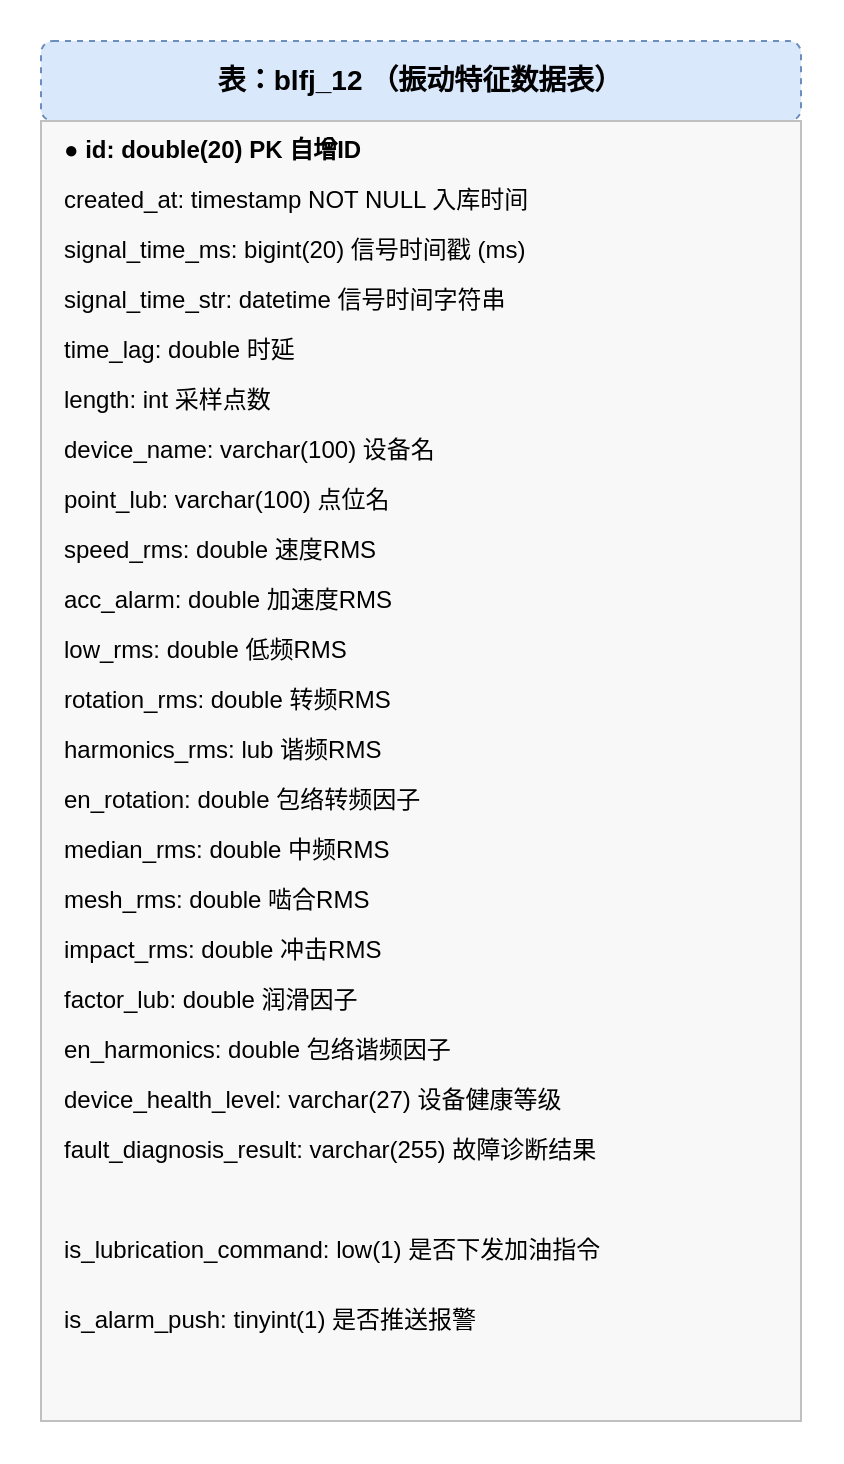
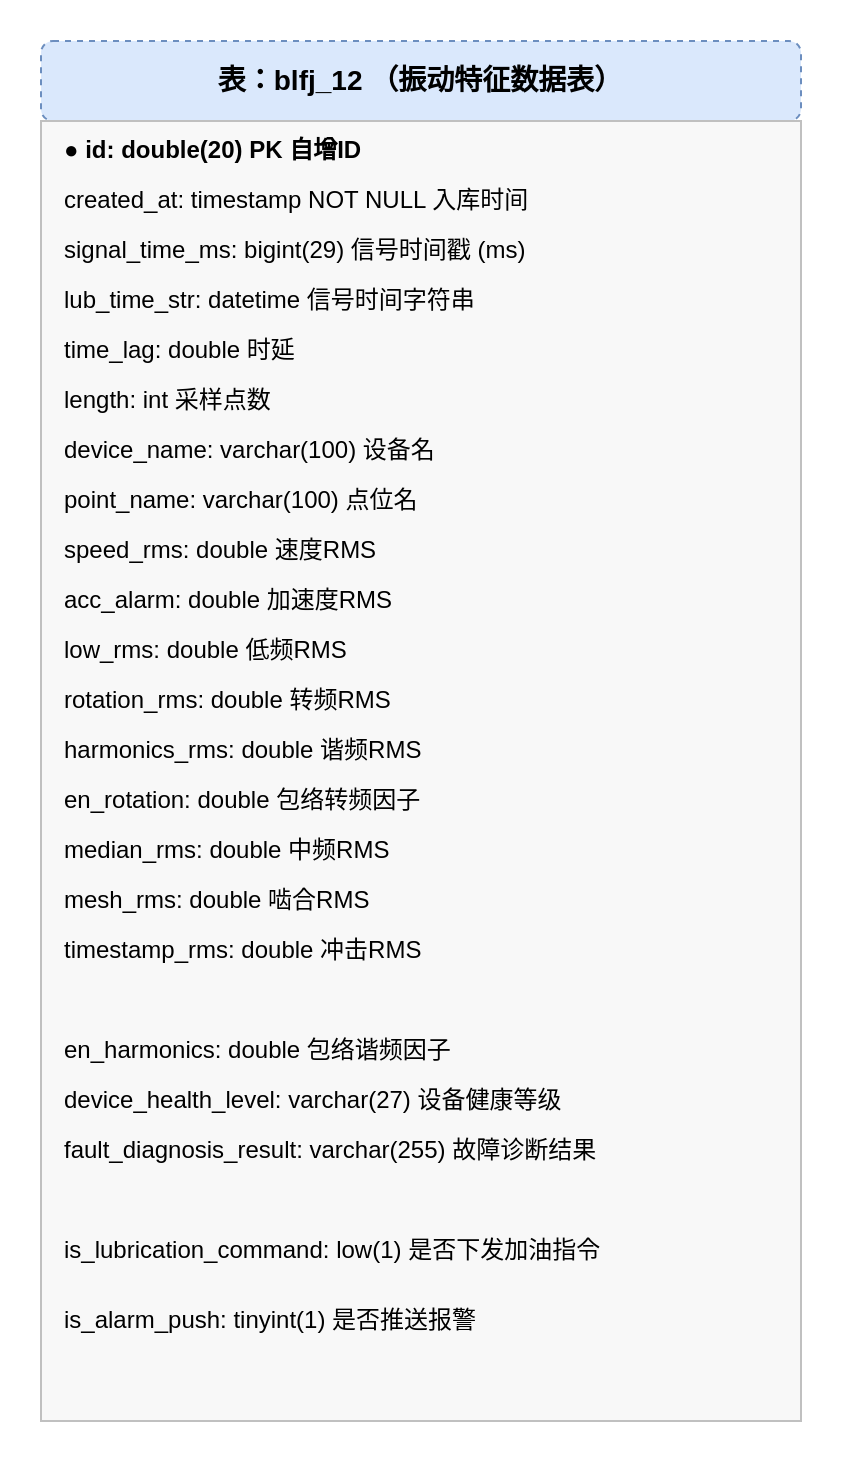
  <mxCell id="0" />
  <mxCell id="1" parent="0" />
  <mxCell id="2" value="表：blfj_12 （振动特征数据表）" style="rounded=1;whiteSpace=wrap;html=1;fillColor=#dae8fc;strokeColor=#6c8ebf;fontSize=14;fontStyle=1;dashed=1;" vertex="1" parent="1"><mxGeometry x="20" y="20" width="380" height="40" as="geometry" /></mxCell>
  <mxCell id="3" style="rounded=0;whiteSpace=wrap;html=1;fillColor=#f8f8f8;strokeColor=#c0c0c0;" vertex="1" parent="1"><mxGeometry x="20" y="60" width="380" height="650" as="geometry" /></mxCell>
  <mxCell id="4" value="● id: double(20) PK 自增ID" style="text;html=1;strokeColor=none;fillColor=none;align=left;verticalAlign=middle;whiteSpace=wrap;fontSize=12;fontStyle=1;" vertex="1" parent="3"><mxGeometry x="10" y="5" width="360" height="20" as="geometry" /></mxCell>
  <mxCell id="5" value="created_at: timestamp NOT NULL 入库时间" style="text;html=1;strokeColor=none;fillColor=none;align=left;verticalAlign=middle;whiteSpace=wrap;fontSize=12;" vertex="1" parent="3"><mxGeometry x="10" y="30" width="360" height="20" as="geometry" /></mxCell>
- <mxCell id="6" value="signal_time_ms: bigint(20) 信号时间戳 (ms)" style="text;html=1;strokeColor=none;fillColor=none;align=left;verticalAlign=middle;whiteSpace=wrap;fontSize=12;" vertex="1" parent="3"><mxGeometry x="10" y="55" width="360" height="20" as="geometry" /></mxCell>
- <mxCell id="7" value="signal_time_str: datetime 信号时间字符串" style="text;html=1;strokeColor=none;fillColor=none;align=left;verticalAlign=middle;whiteSpace=wrap;fontSize=12;" vertex="1" parent="3"><mxGeometry x="10" y="80" width="360" height="20" as="geometry" /></mxCell>
+ <mxCell id="6" value="signal_time_ms: bigint(29) 信号时间戳 (ms)" style="text;html=1;strokeColor=none;fillColor=none;align=left;verticalAlign=middle;whiteSpace=wrap;fontSize=12;" vertex="1" parent="3"><mxGeometry x="10" y="55" width="360" height="20" as="geometry" /></mxCell>
+ <mxCell id="7" value="lub_time_str: datetime 信号时间字符串" style="text;html=1;strokeColor=none;fillColor=none;align=left;verticalAlign=middle;whiteSpace=wrap;fontSize=12;" vertex="1" parent="3"><mxGeometry x="10" y="80" width="360" height="20" as="geometry" /></mxCell>
  <mxCell id="8" value="time_lag: double 时延" style="text;html=1;strokeColor=none;fillColor=none;align=left;verticalAlign=middle;whiteSpace=wrap;fontSize=12;" vertex="1" parent="3"><mxGeometry x="10" y="105" width="360" height="20" as="geometry" /></mxCell>
  <mxCell id="9" value="length: int 采样点数" style="text;html=1;strokeColor=none;fillColor=none;align=left;verticalAlign=middle;whiteSpace=wrap;fontSize=12;" vertex="1" parent="3"><mxGeometry x="10" y="130" width="360" height="20" as="geometry" /></mxCell>
  <mxCell id="10" value="device_name: varchar(100) 设备名" style="text;html=1;strokeColor=none;fillColor=none;align=left;verticalAlign=middle;whiteSpace=wrap;fontSize=12;" vertex="1" parent="3"><mxGeometry x="10" y="155" width="360" height="20" as="geometry" /></mxCell>
- <mxCell id="11" value="point_lub: varchar(100) 点位名" style="text;html=1;strokeColor=none;fillColor=none;align=left;verticalAlign=middle;whiteSpace=wrap;fontSize=12;" vertex="1" parent="3"><mxGeometry x="10" y="180" width="360" height="20" as="geometry" /></mxCell>
+ <mxCell id="11" value="point_name: varchar(100) 点位名" style="text;html=1;strokeColor=none;fillColor=none;align=left;verticalAlign=middle;whiteSpace=wrap;fontSize=12;" vertex="1" parent="3"><mxGeometry x="10" y="180" width="360" height="20" as="geometry" /></mxCell>
  <mxCell id="12" value="speed_rms: double 速度RMS" style="text;html=1;strokeColor=none;fillColor=none;align=left;verticalAlign=middle;whiteSpace=wrap;fontSize=12;" vertex="1" parent="3"><mxGeometry x="10" y="205" width="360" height="20" as="geometry" /></mxCell>
  <mxCell id="13" value="acc_alarm: double 加速度RMS" style="text;html=1;strokeColor=none;fillColor=none;align=left;verticalAlign=middle;whiteSpace=wrap;fontSize=12;" vertex="1" parent="3"><mxGeometry x="10" y="230" width="360" height="20" as="geometry" /></mxCell>
  <mxCell id="14" value="low_rms: double 低频RMS" style="text;html=1;strokeColor=none;fillColor=none;align=left;verticalAlign=middle;whiteSpace=wrap;fontSize=12;" vertex="1" parent="3"><mxGeometry x="10" y="255" width="360" height="20" as="geometry" /></mxCell>
  <mxCell id="15" value="rotation_rms: double 转频RMS" style="text;html=1;strokeColor=none;fillColor=none;align=left;verticalAlign=middle;whiteSpace=wrap;fontSize=12;" vertex="1" parent="3"><mxGeometry x="10" y="280" width="360" height="20" as="geometry" /></mxCell>
- <mxCell id="16" value="harmonics_rms: lub 谐频RMS" style="text;html=1;strokeColor=none;fillColor=none;align=left;verticalAlign=middle;whiteSpace=wrap;fontSize=12;" vertex="1" parent="3"><mxGeometry x="10" y="305" width="360" height="20" as="geometry" /></mxCell>
+ <mxCell id="16" value="harmonics_rms: double 谐频RMS" style="text;html=1;strokeColor=none;fillColor=none;align=left;verticalAlign=middle;whiteSpace=wrap;fontSize=12;" vertex="1" parent="3"><mxGeometry x="10" y="305" width="360" height="20" as="geometry" /></mxCell>
  <mxCell id="17" value="en_rotation: double 包络转频因子" style="text;html=1;strokeColor=none;fillColor=none;align=left;verticalAlign=middle;whiteSpace=wrap;fontSize=12;" vertex="1" parent="3"><mxGeometry x="10" y="330" width="360" height="20" as="geometry" /></mxCell>
  <mxCell id="18" value="median_rms: double 中频RMS" style="text;html=1;strokeColor=none;fillColor=none;align=left;verticalAlign=middle;whiteSpace=wrap;fontSize=12;" vertex="1" parent="3"><mxGeometry x="10" y="355" width="360" height="20" as="geometry" /></mxCell>
  <mxCell id="19" value="mesh_rms: double 啮合RMS" style="text;html=1;strokeColor=none;fillColor=none;align=left;verticalAlign=middle;whiteSpace=wrap;fontSize=12;" vertex="1" parent="3"><mxGeometry x="10" y="380" width="360" height="20" as="geometry" /></mxCell>
- <mxCell id="20" value="impact_rms: double 冲击RMS" style="text;html=1;strokeColor=none;fillColor=none;align=left;verticalAlign=middle;whiteSpace=wrap;fontSize=12;" vertex="1" parent="3"><mxGeometry x="10" y="405" width="360" height="20" as="geometry" /></mxCell>
- <mxCell id="21" value="factor_lub: double 润滑因子" style="text;html=1;strokeColor=none;fillColor=none;align=left;verticalAlign=middle;whiteSpace=wrap;fontSize=12;" vertex="1" parent="3"><mxGeometry x="10" y="430" width="360" height="20" as="geometry" /></mxCell>
+ <mxCell id="20" value="timestamp_rms: double 冲击RMS" style="text;html=1;strokeColor=none;fillColor=none;align=left;verticalAlign=middle;whiteSpace=wrap;fontSize=12;" vertex="1" parent="3"><mxGeometry x="10" y="405" width="360" height="20" as="geometry" /></mxCell>
  <mxCell id="22" value="en_harmonics: double 包络谐频因子" style="text;html=1;strokeColor=none;fillColor=none;align=left;verticalAlign=middle;whiteSpace=wrap;fontSize=12;" vertex="1" parent="3"><mxGeometry x="10" y="455" width="360" height="20" as="geometry" /></mxCell>
  <mxCell id="23" value="device_health_level: varchar(27) 设备健康等级" style="text;html=1;strokeColor=none;fillColor=none;align=left;verticalAlign=middle;whiteSpace=wrap;fontSize=12;" vertex="1" parent="3"><mxGeometry x="10" y="480" width="360" height="20" as="geometry" /></mxCell>
  <mxCell id="24" value="fault_diagnosis_result: varchar(255) 故障诊断结果" style="text;html=1;strokeColor=none;fillColor=none;align=left;verticalAlign=middle;whiteSpace=wrap;fontSize=12;" vertex="1" parent="3"><mxGeometry x="10" y="505" width="360" height="20" as="geometry" /></mxCell>
  <mxCell id="25" value="is_alarm_push: tinyint(1) 是否推送报警" style="text;html=1;strokeColor=none;fillColor=none;align=left;verticalAlign=middle;whiteSpace=wrap;fontSize=12;" vertex="1" parent="3"><mxGeometry x="10" y="590" width="360" height="20" as="geometry" /></mxCell>
  <mxCell id="26" value="is_lubrication_command: low(1) 是否下发加油指令" style="text;html=1;strokeColor=none;fillColor=none;align=left;verticalAlign=middle;whiteSpace=wrap;fontSize=12;" vertex="1" parent="3"><mxGeometry x="10" y="555" width="360" height="20" as="geometry" /></mxCell>
